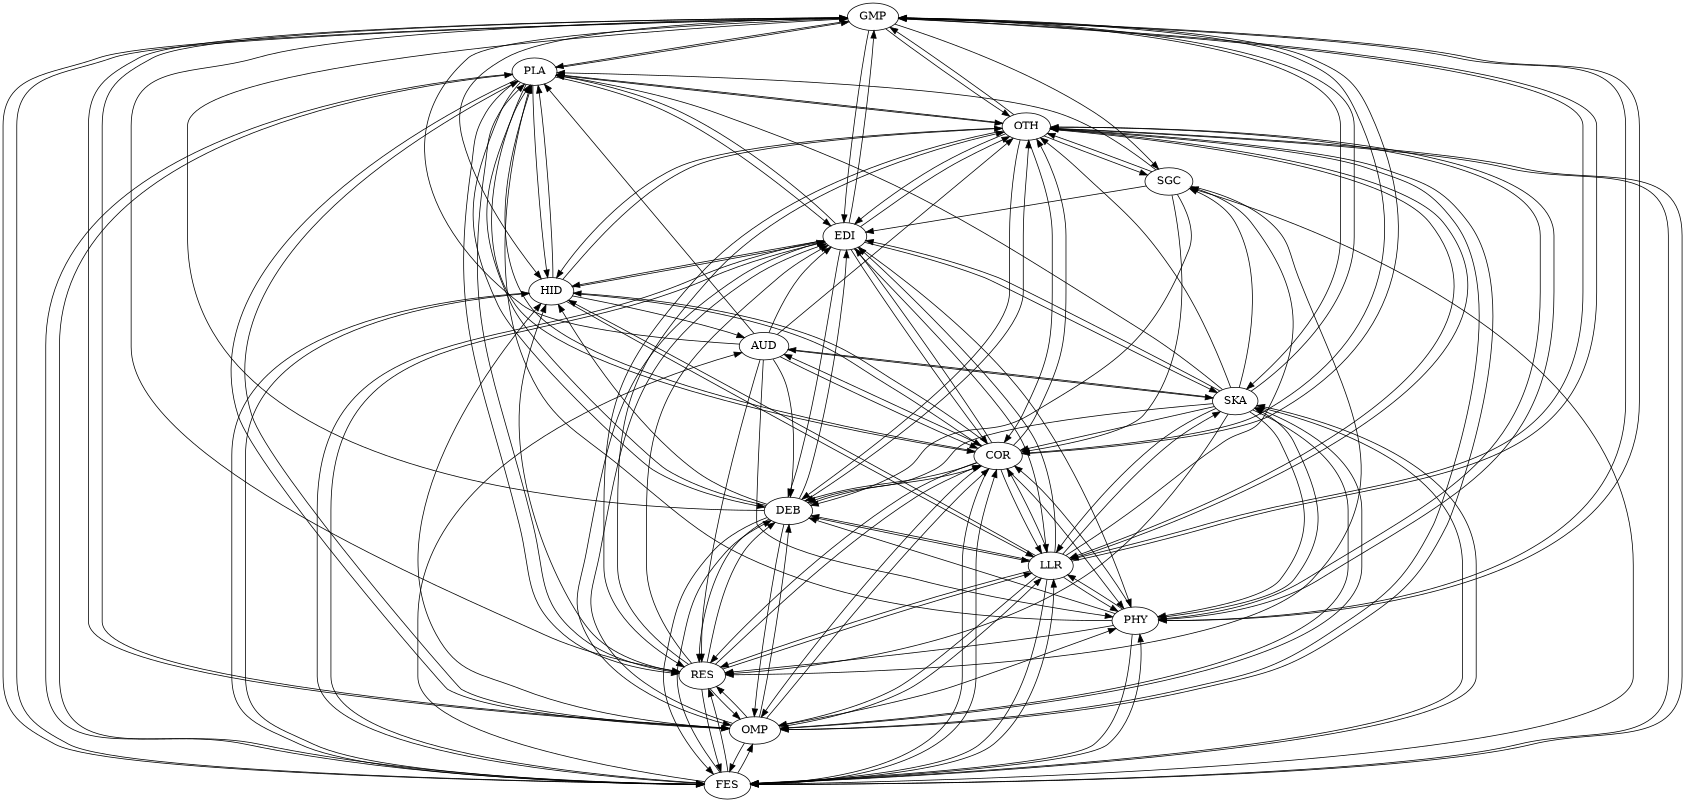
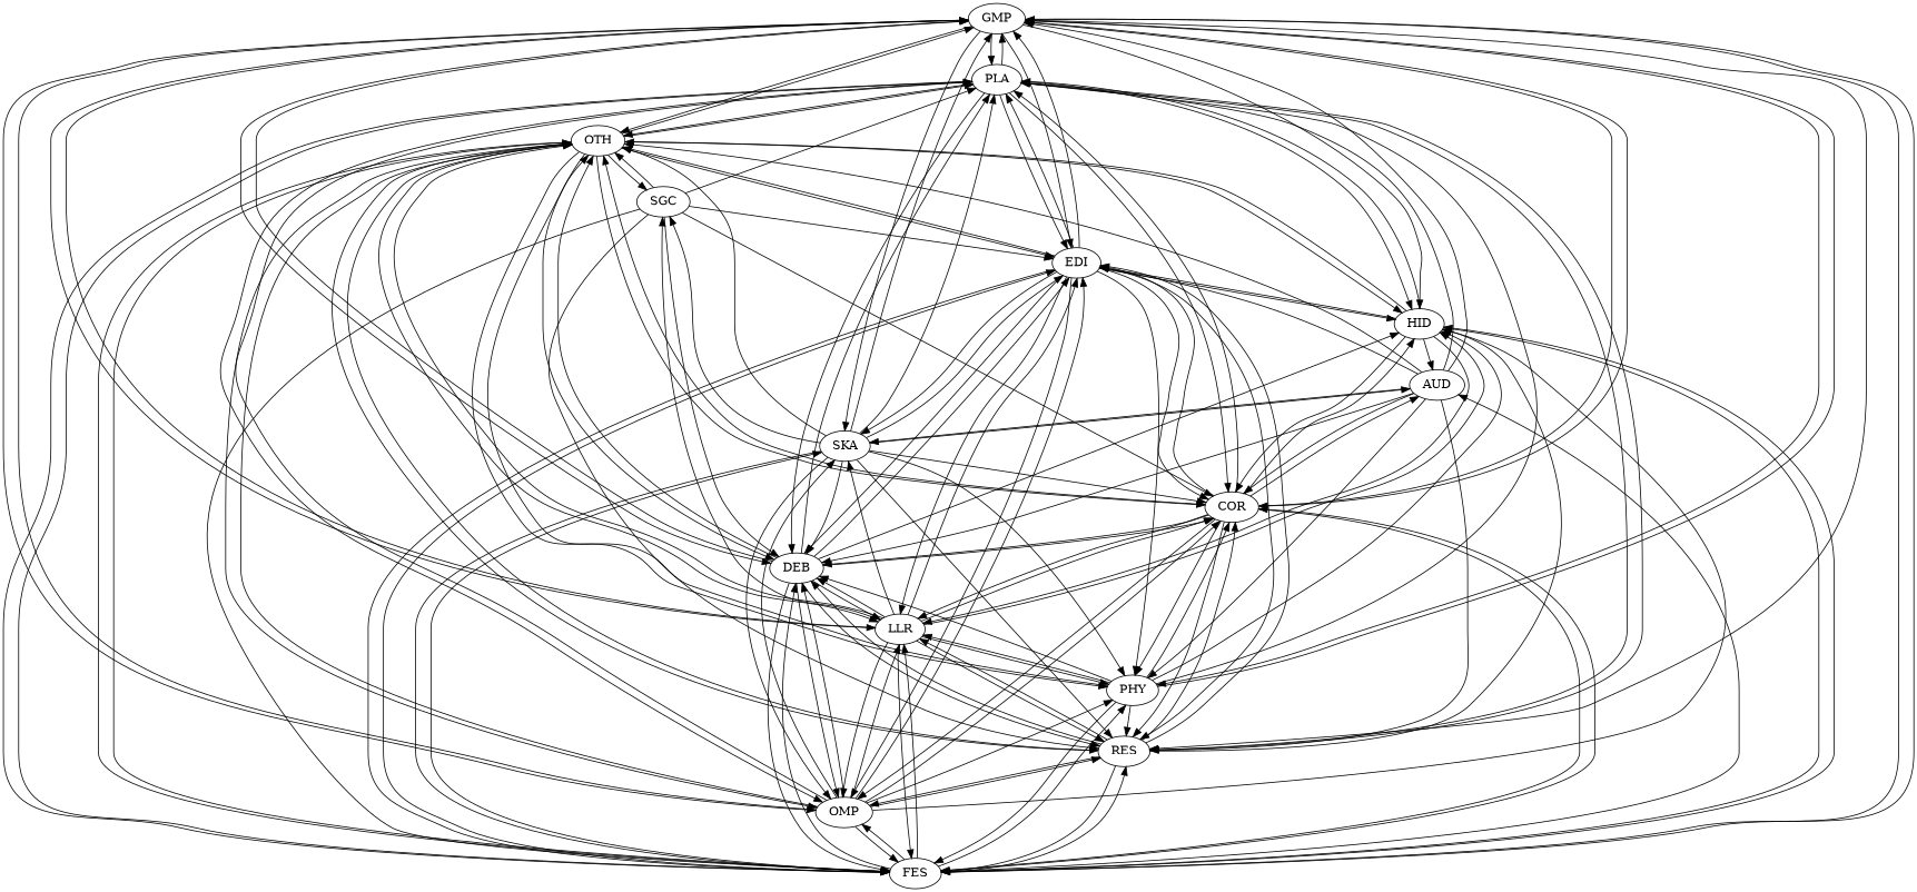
  digraph {
    GMP
    PLA
    FES
    RES
    OMP
    PHY
    LLR
    DEB
    COR
    EDI
    SKA
    HID
    OTH
    AUD
    SGC
    GMP -> PLA
    GMP -> FES
    GMP -> RES
    GMP -> OMP
    GMP -> PHY
    GMP -> LLR
-   GMP -> SGC
+   GMP -> DEB
    GMP -> COR
    GMP -> EDI
    GMP -> SKA
    GMP -> HID
    GMP -> OTH
    PLA -> GMP
    PLA -> FES
    PLA -> RES
    PLA -> OMP
    PLA -> DEB
    PLA -> COR
    PLA -> EDI
    PLA -> HID
    PLA -> OTH
    FES -> GMP
    FES -> PLA
    FES -> RES
    FES -> OMP
    FES -> PHY
    FES -> LLR
    FES -> DEB
    FES -> COR
    FES -> EDI
    FES -> SKA
    FES -> HID
    FES -> OTH
    FES -> AUD
    RES -> PLA
    RES -> FES
    RES -> OMP
    RES -> LLR
    RES -> DEB
    RES -> COR
    RES -> EDI
    RES -> HID
    RES -> OTH
    OMP -> GMP
    OMP -> PLA
    OMP -> FES
    OMP -> RES
    OMP -> PHY
    OMP -> LLR
    OMP -> DEB
    OMP -> COR
    OMP -> EDI
    OMP -> SKA
    OMP -> HID
    OMP -> OTH
    PHY -> GMP
    PHY -> PLA
    PHY -> FES
    PHY -> RES
    PHY -> LLR
    PHY -> DEB
    PHY -> COR
-   PHY -> SKA
+   PHY -> HID
    PHY -> OTH
    LLR -> GMP
    LLR -> FES
    LLR -> RES
    LLR -> OMP
    LLR -> PHY
    LLR -> DEB
    LLR -> COR
    LLR -> EDI
    LLR -> SKA
    LLR -> HID
    LLR -> OTH
    LLR -> SGC
    DEB -> GMP
    DEB -> PLA
    DEB -> FES
    DEB -> RES
    DEB -> OMP
    DEB -> LLR
    DEB -> COR
    DEB -> EDI
    DEB -> HID
    DEB -> OTH
    COR -> GMP
    COR -> PLA
    COR -> FES
    COR -> RES
    COR -> OMP
    COR -> PHY
    COR -> LLR
    COR -> DEB
    COR -> EDI
    COR -> HID
    COR -> OTH
    COR -> AUD
    EDI -> GMP
    EDI -> PLA
    EDI -> FES
+   EDI -> RES
    EDI -> OMP
    EDI -> PHY
    EDI -> LLR
    EDI -> DEB
    EDI -> COR
    EDI -> SKA
    EDI -> HID
    EDI -> OTH
    SKA -> GMP
    SKA -> PLA
    SKA -> FES
    SKA -> RES
    SKA -> OMP
    SKA -> PHY
-   SKA -> LLR
    SKA -> DEB
    SKA -> COR
    SKA -> EDI
    SKA -> OTH
    SKA -> AUD
    SKA -> SGC
    HID -> PLA
    HID -> FES
    HID -> LLR
    HID -> COR
    HID -> EDI
    HID -> OTH
    HID -> AUD
    OTH -> GMP
    OTH -> PLA
    OTH -> FES
    OTH -> RES
    OTH -> OMP
    OTH -> PHY
    OTH -> LLR
    OTH -> DEB
    OTH -> COR
    OTH -> EDI
    OTH -> HID
    OTH -> SGC
    AUD -> GMP
    AUD -> PLA
    AUD -> RES
    AUD -> PHY
    AUD -> DEB
    AUD -> COR
    AUD -> EDI
    AUD -> SKA
    AUD -> OTH
    SGC -> PLA
    SGC -> FES
    SGC -> RES
    SGC -> DEB
    SGC -> COR
    SGC -> EDI
    SGC -> OTH
  }
